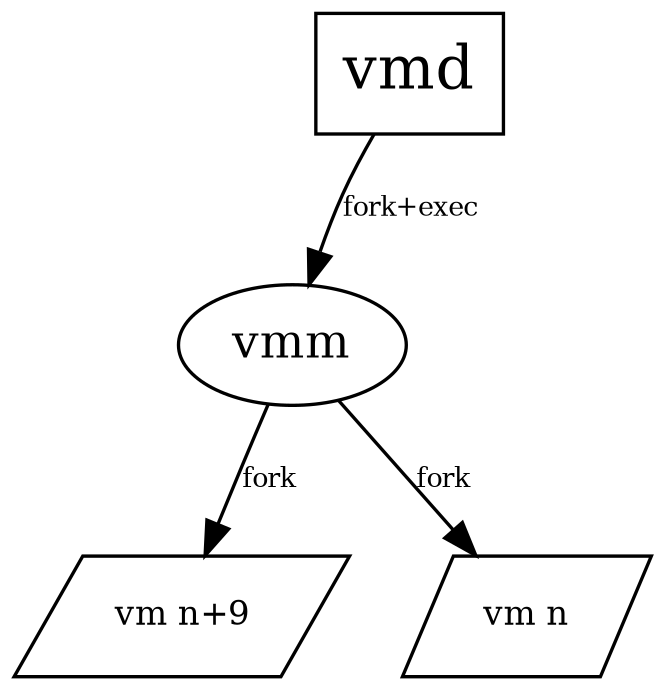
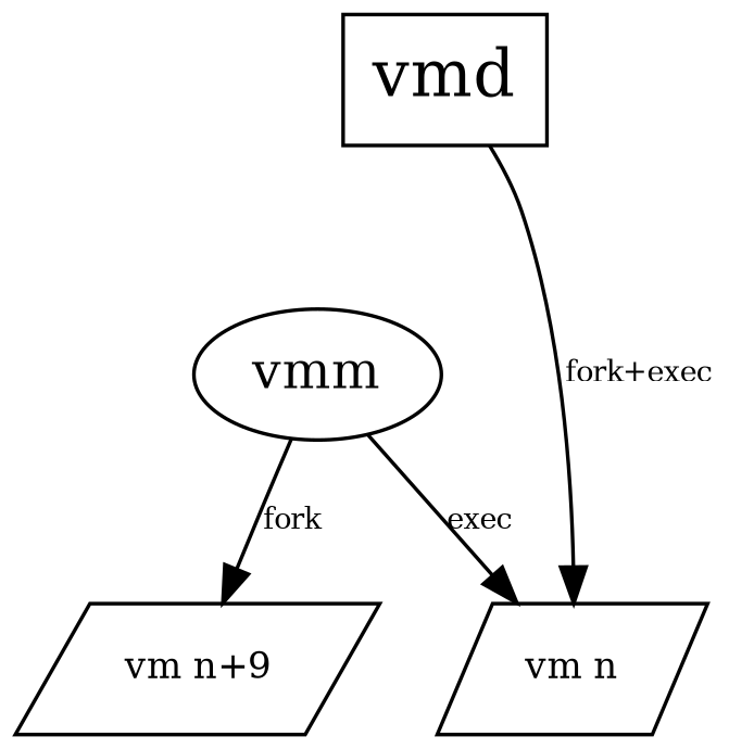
  digraph {
    node [fontsize=10 shape=parallelogram]
    edge [fontsize=8]
    n1 [fontsize=18 label=vmd shape=box]
    n2 [fontsize=14 label=vmm shape=ellipse]
    n3 [label="vm n"]
    n4 [label="vm n+9"]
-   n1 -> n2 [label="fork+exec"]
-   n2 -> n3 [label=fork]
+   n1 -> n3 [label="fork+exec"]
+   n2 -> n3 [label=exec]
    n2 -> n4 [label=fork]
  }
